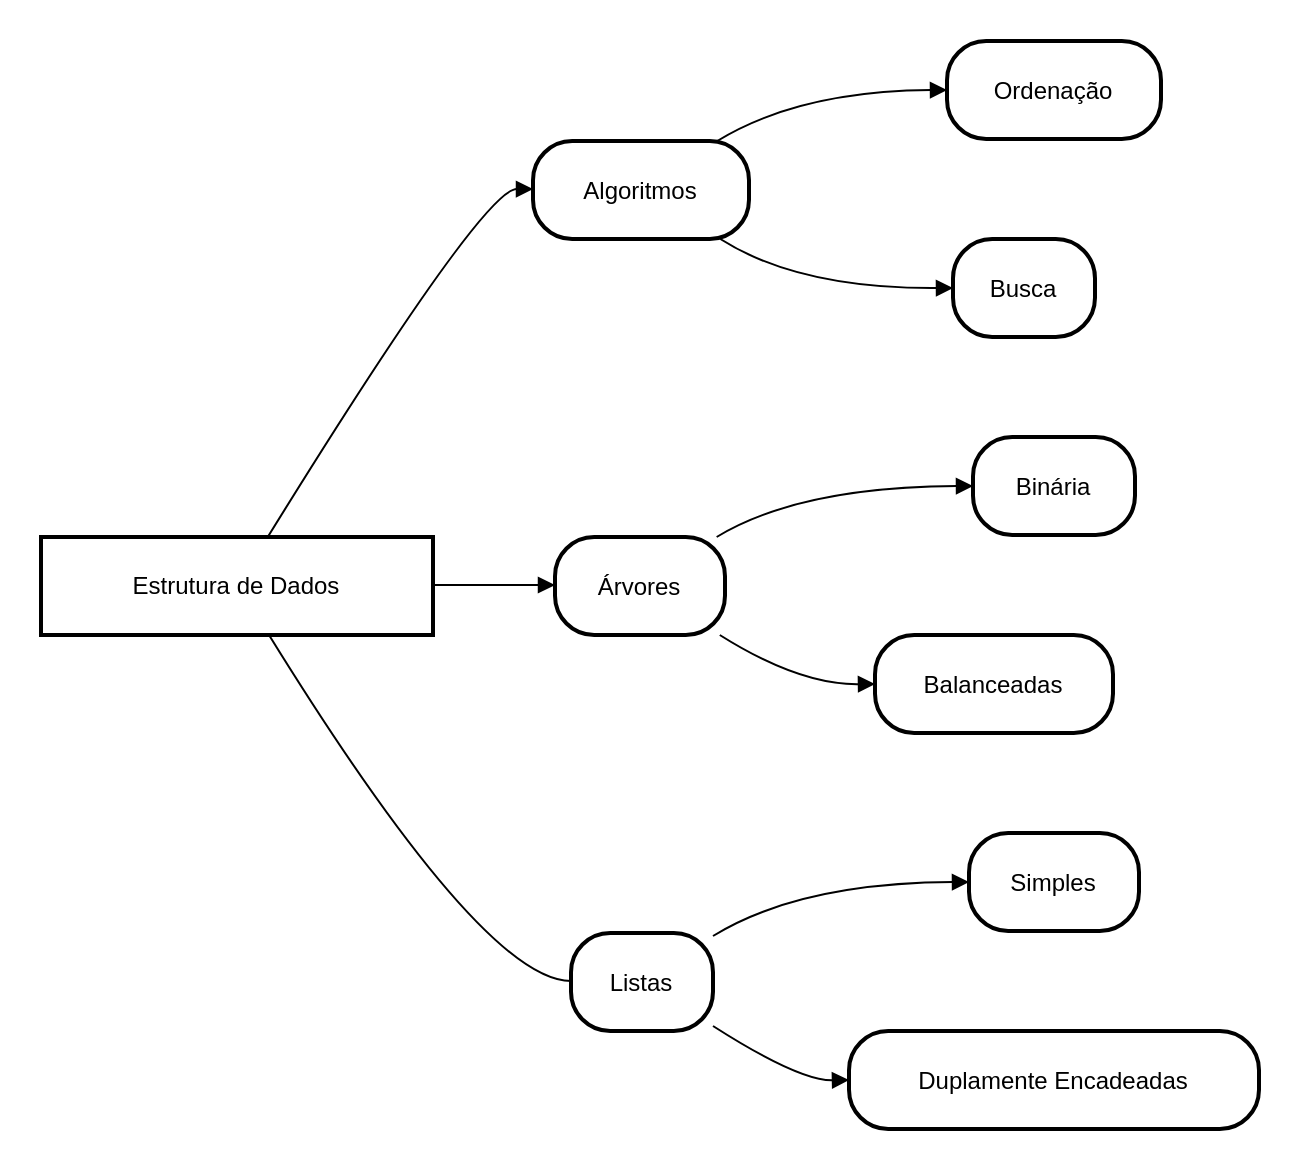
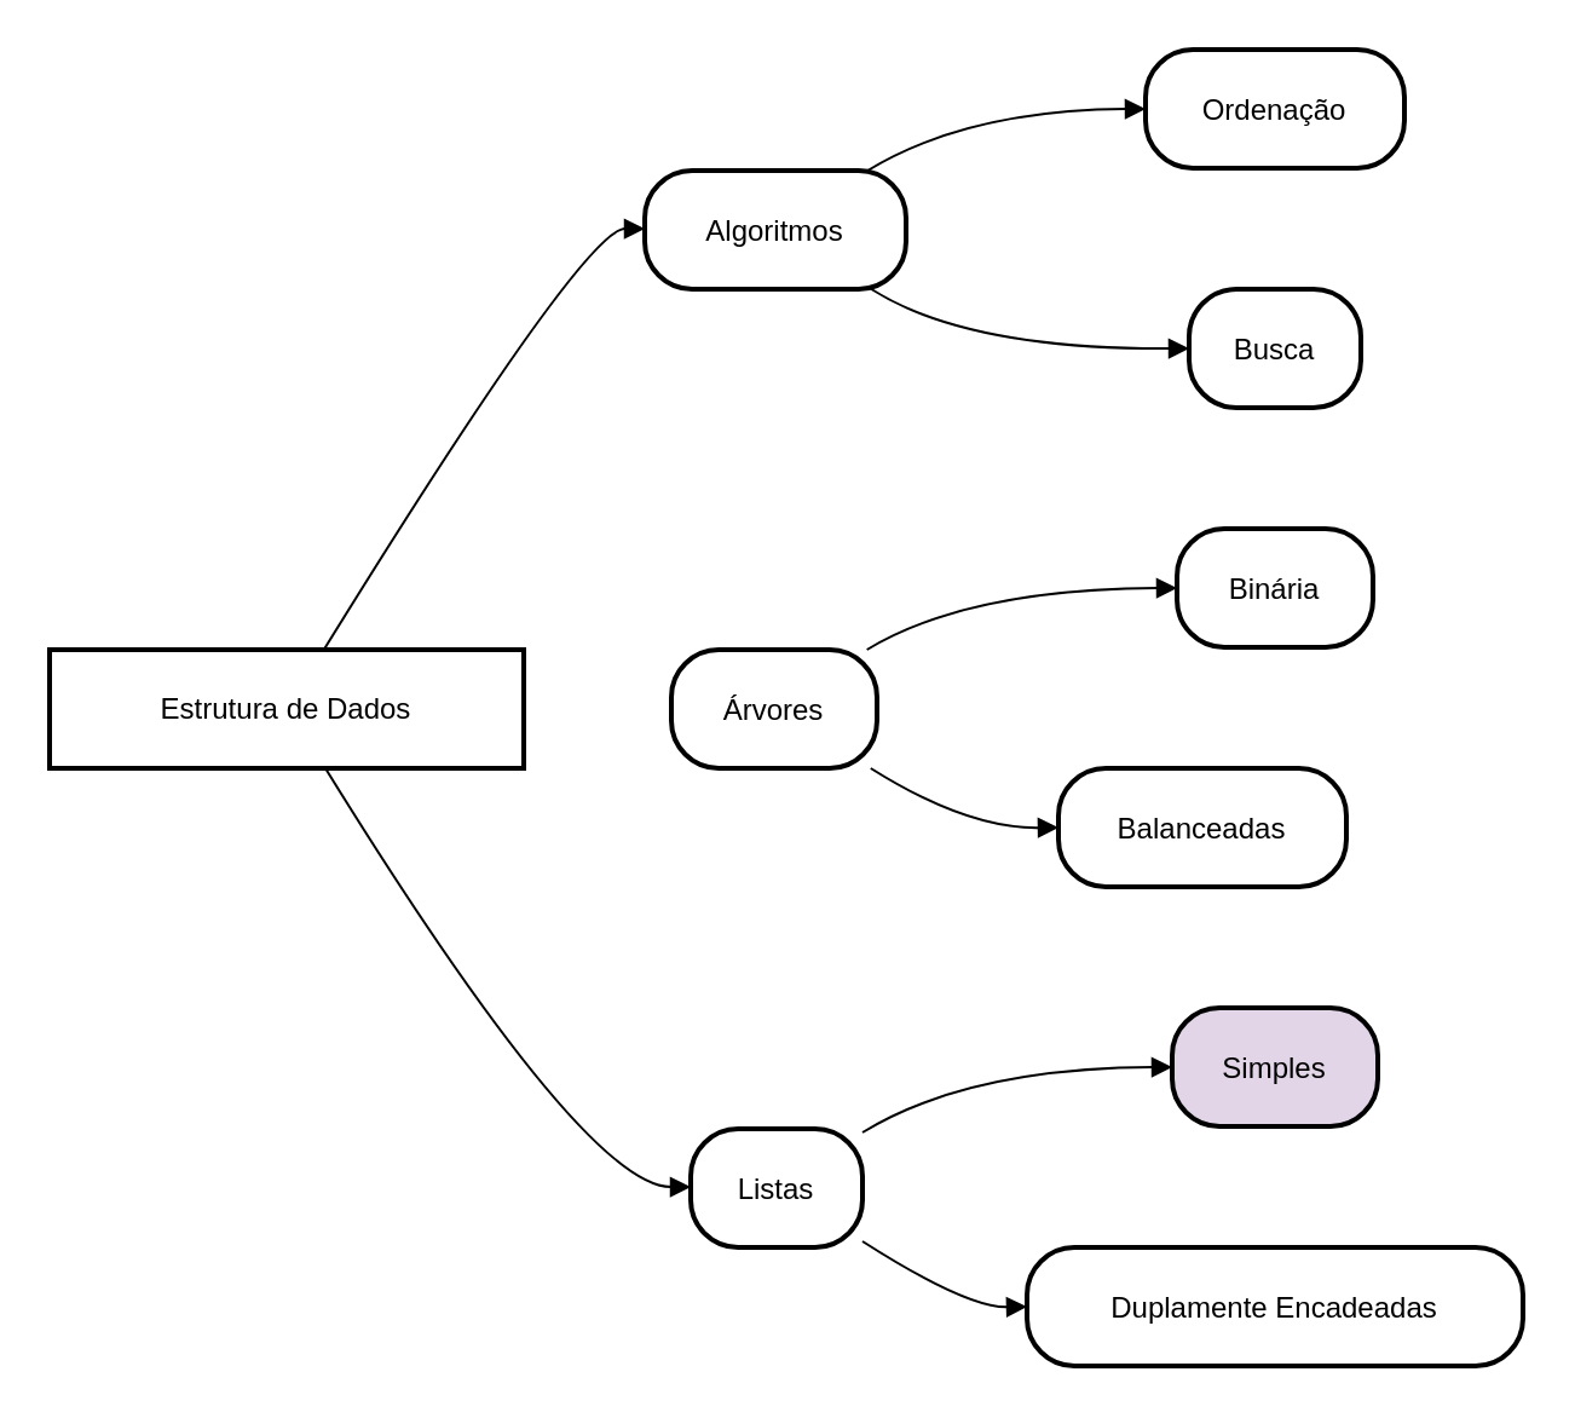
  <mxCell id="0" />
  <mxCell id="1" parent="0" />
  <mxCell id="2" value="Estrutura de Dados" style="whiteSpace=wrap;strokeWidth=2;" vertex="1" parent="1"><mxGeometry x="20" y="268" width="196" height="49" as="geometry" /></mxCell>
  <mxCell id="3" value="Algoritmos" style="rounded=1;arcSize=40;strokeWidth=2" vertex="1" parent="1"><mxGeometry x="266" y="70" width="108" height="49" as="geometry" /></mxCell>
  <mxCell id="4" value="Árvores" style="rounded=1;arcSize=40;strokeWidth=2" vertex="1" parent="1"><mxGeometry x="277" y="268" width="85" height="49" as="geometry" /></mxCell>
  <mxCell id="5" value="Listas" style="rounded=1;arcSize=40;strokeWidth=2" vertex="1" parent="1"><mxGeometry x="285" y="466" width="71" height="49" as="geometry" /></mxCell>
  <mxCell id="6" value="Ordenação" style="rounded=1;arcSize=40;strokeWidth=2" vertex="1" parent="1"><mxGeometry x="473" y="20" width="107" height="49" as="geometry" /></mxCell>
- <mxCell id="7" value="Busca" style="rounded=1;arcSize=40;strokeWidth=2" vertex="1" parent="1"><mxGeometry x="476" y="119" width="71" height="49" as="geometry" /></mxCell>
+ <mxCell id="7" value="Busca" style="rounded=1;arcSize=40;strokeWidth=2" vertex="1" parent="1"><mxGeometry x="491" y="119" width="71" height="49" as="geometry" /></mxCell>
  <mxCell id="8" value="Binária" style="rounded=1;arcSize=40;strokeWidth=2" vertex="1" parent="1"><mxGeometry x="486" y="218" width="81" height="49" as="geometry" /></mxCell>
  <mxCell id="9" value="Balanceadas" style="rounded=1;arcSize=40;strokeWidth=2" vertex="1" parent="1"><mxGeometry x="437" y="317" width="119" height="49" as="geometry" /></mxCell>
- <mxCell id="10" value="Simples" style="rounded=1;arcSize=40;strokeWidth=2" vertex="1" parent="1"><mxGeometry x="484" y="416" width="85" height="49" as="geometry" /></mxCell>
+ <mxCell id="10" value="Simples" style="rounded=1;arcSize=40;strokeWidth=2;fillColor=#e1d5e7;" vertex="1" parent="1"><mxGeometry x="484" y="416" width="85" height="49" as="geometry" /></mxCell>
  <mxCell id="11" value="Duplamente Encadeadas" style="rounded=1;arcSize=40;strokeWidth=2" vertex="1" parent="1"><mxGeometry x="424" y="515" width="205" height="49" as="geometry" /></mxCell>
  <mxCell id="12" value="" style="curved=1;startArrow=none;endArrow=block;exitX=0.58;exitY=-0.01;entryX=0;entryY=0.49;" edge="1" parent="1" source="2" target="3"><mxGeometry relative="1" as="geometry"><Array as="points"><mxPoint x="241" y="94" /></Array></mxGeometry></mxCell>
- <mxCell id="13" value="" style="curved=1;startArrow=none;endArrow=block;exitX=1;exitY=0.49;entryX=0.01;entryY=0.49;" edge="1" parent="1" source="2" target="4"><mxGeometry relative="1" as="geometry"><Array as="points" /></mxGeometry></mxCell>
- <mxCell id="14" value="" style="curved=1;startArrow=none;endArrow=none;exitX=0.58;exitY=0.99;entryX=-0.01;entryY=0.49;" edge="1" parent="1" source="2" target="5"><mxGeometry relative="1" as="geometry"><Array as="points"><mxPoint x="241" y="490" /></Array></mxGeometry></mxCell>
+ <mxCell id="14" value="" style="curved=1;startArrow=none;endArrow=block;exitX=0.58;exitY=0.99;entryX=-0.01;entryY=0.49;" edge="1" parent="1" source="2" target="5"><mxGeometry relative="1" as="geometry"><Array as="points"><mxPoint x="241" y="490" /></Array></mxGeometry></mxCell>
  <mxCell id="15" value="" style="curved=1;startArrow=none;endArrow=block;exitX=0.86;exitY=-0.01;entryX=0;entryY=0.5;" edge="1" parent="1" source="3" target="6"><mxGeometry relative="1" as="geometry"><Array as="points"><mxPoint x="399" y="45" /></Array></mxGeometry></mxCell>
  <mxCell id="16" value="" style="curved=1;startArrow=none;endArrow=block;exitX=0.86;exitY=0.99;entryX=0;entryY=0.5;" edge="1" parent="1" source="3" target="7"><mxGeometry relative="1" as="geometry"><Array as="points"><mxPoint x="399" y="144" /></Array></mxGeometry></mxCell>
  <mxCell id="17" value="" style="curved=1;startArrow=none;endArrow=block;exitX=0.96;exitY=-0.01;entryX=0;entryY=0.5;" edge="1" parent="1" source="4" target="8"><mxGeometry relative="1" as="geometry"><Array as="points"><mxPoint x="399" y="243" /></Array></mxGeometry></mxCell>
  <mxCell id="18" value="" style="curved=1;startArrow=none;endArrow=block;exitX=0.96;exitY=0.99;entryX=0;entryY=0.5;" edge="1" parent="1" source="4" target="9"><mxGeometry relative="1" as="geometry"><Array as="points"><mxPoint x="399" y="342" /></Array></mxGeometry></mxCell>
  <mxCell id="19" value="" style="curved=1;startArrow=none;endArrow=block;exitX=0.99;exitY=0.04;entryX=0;entryY=0.5;" edge="1" parent="1" source="5" target="10"><mxGeometry relative="1" as="geometry"><Array as="points"><mxPoint x="399" y="441" /></Array></mxGeometry></mxCell>
  <mxCell id="20" value="" style="curved=1;startArrow=none;endArrow=block;exitX=0.99;exitY=0.94;entryX=0;entryY=0.5;" edge="1" parent="1" source="5" target="11"><mxGeometry relative="1" as="geometry"><Array as="points"><mxPoint x="399" y="540" /></Array></mxGeometry></mxCell>
